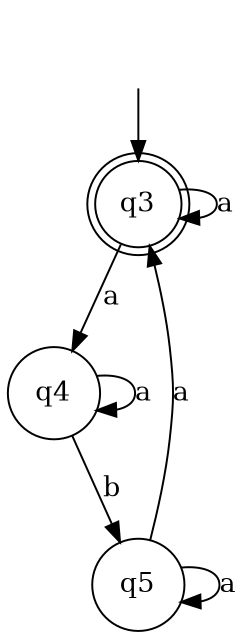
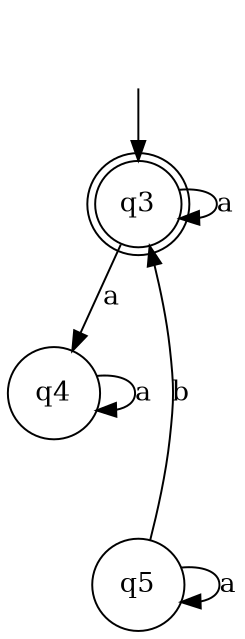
  digraph {
    fontname="DejaVu Serif"
    rankdir=TB
    node [fontname="DejaVu Serif" margin=0.1 shape=circle]
    edge [fontname="DejaVu Serif"]
    q3 [margin=0 shape=doublecircle]
    q4
    q5
    " " [color=white width=0]
    q3 -> q3 [label=a]
    q3 -> q4 [label=a]
    q4 -> q4 [label=a]
-   q4 -> q5 [label=b]
-   q5 -> q3 [label=a]
+   q5 -> q3 [label=b]
    q5 -> q5 [label=a]
    " " -> q3
  }
